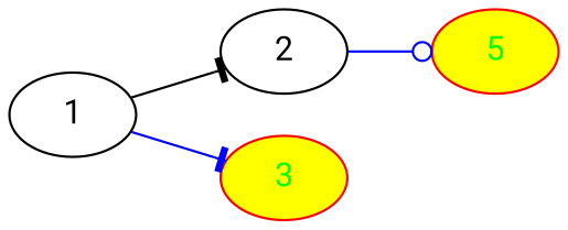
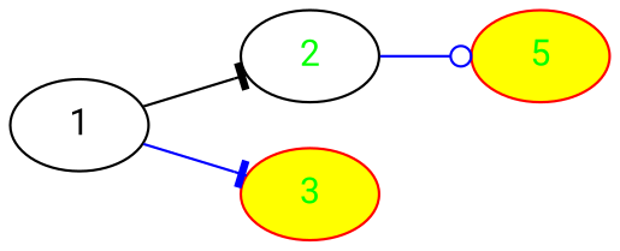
  digraph {
    fontname=Roboto
    rankdir=LR
    node [fontname=Roboto]
    edge [arrowhead=tee fontname=Roboto color=blue]
    1
-   2
+   2 [fontcolor=green]
    3 [color=red fillcolor=yellow fontcolor=green style=filled]
    5 [color=red fillcolor=yellow fontcolor=green style=filled]
    1 -> 2 [color=""]
    1 -> 3
    2 -> 5 [arrowhead=odot]
  }
